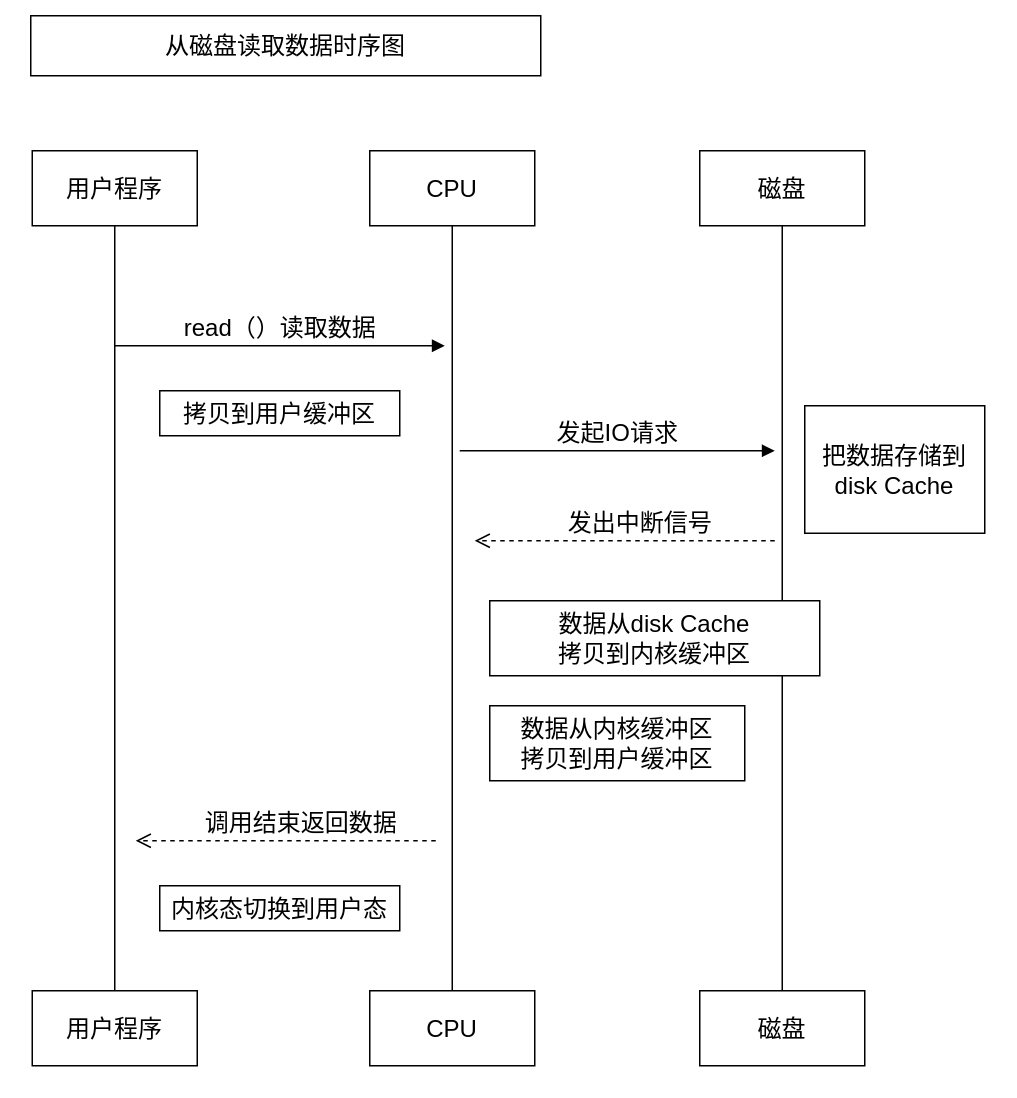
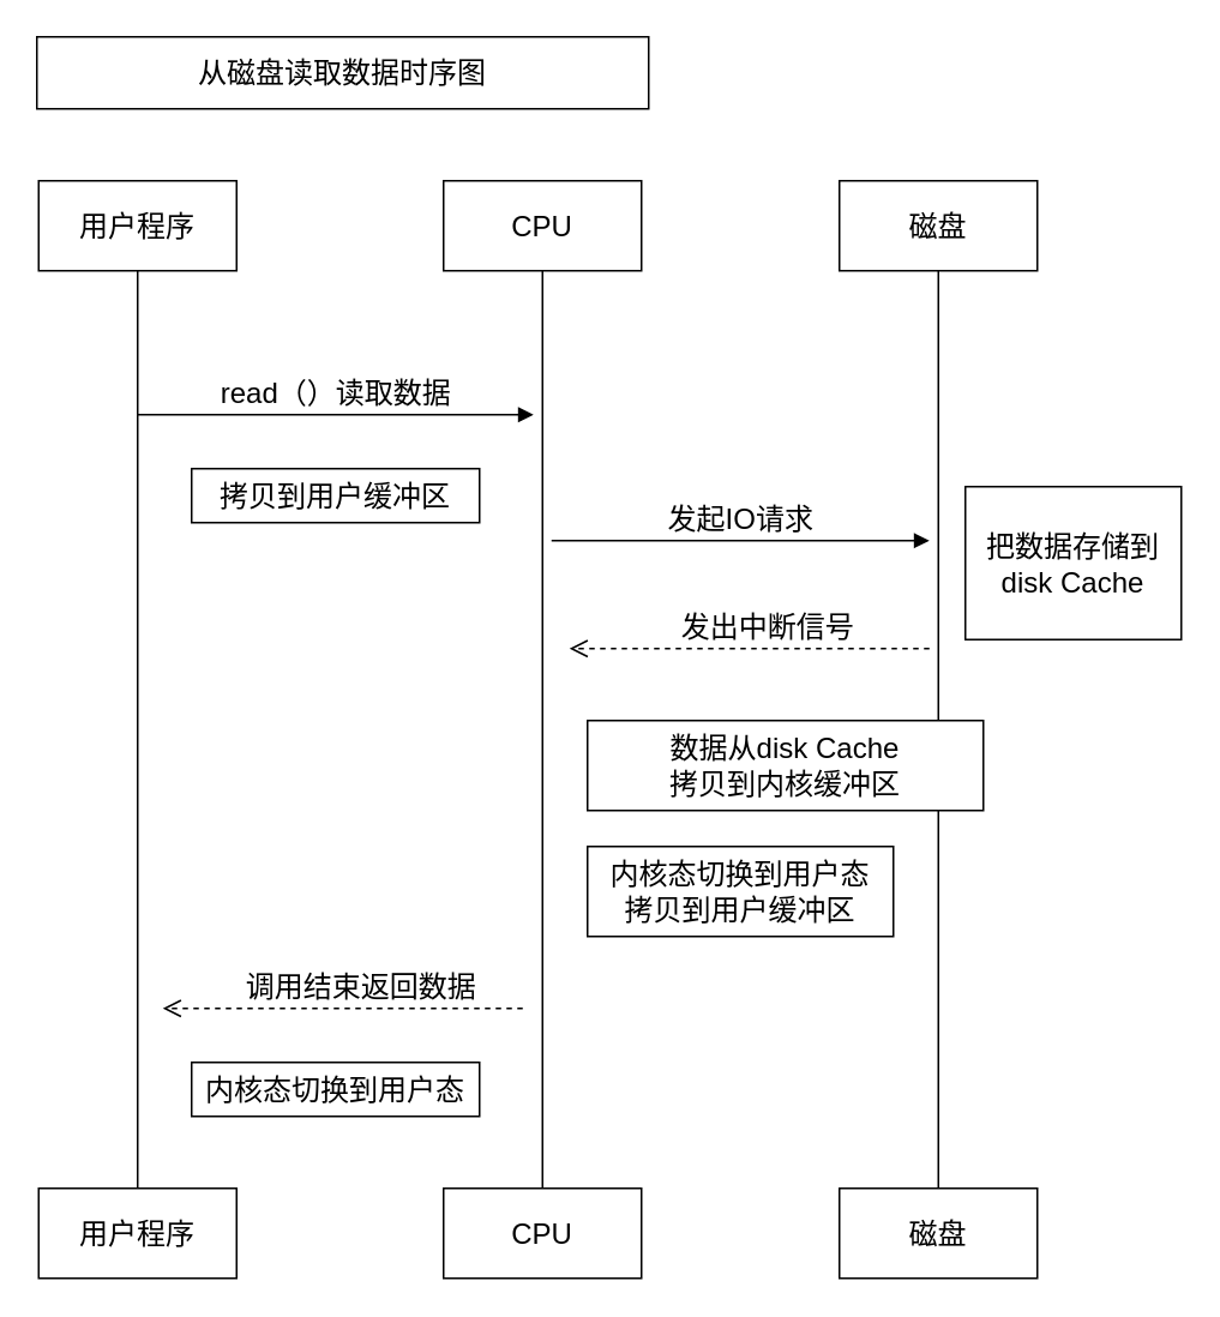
  <mxCell id="0" />
  <mxCell id="1" parent="0" />
  <mxCell id="2" value="用户程序" style="html=1;whiteSpace=wrap;fontSize=16;" vertex="1" parent="1"><mxGeometry x="21" y="100" width="110" height="50" as="geometry" /></mxCell>
  <mxCell id="3" value="" style="endArrow=none;html=1;rounded=0;entryX=0.5;entryY=1;entryDx=0;entryDy=0;fontSize=16;" edge="1" parent="1" target="2"><mxGeometry width="50" height="50" relative="1" as="geometry"><mxPoint x="76" y="660" as="sourcePoint" /><mxPoint x="116" y="180" as="targetPoint" /></mxGeometry></mxCell>
  <mxCell id="4" value="用户程序" style="html=1;whiteSpace=wrap;fontSize=16;" vertex="1" parent="1"><mxGeometry x="21" y="660" width="110" height="50" as="geometry" /></mxCell>
  <mxCell id="5" value="CPU" style="html=1;whiteSpace=wrap;fontSize=16;" vertex="1" parent="1"><mxGeometry x="246" y="100" width="110" height="50" as="geometry" /></mxCell>
  <mxCell id="6" value="" style="endArrow=none;html=1;rounded=0;entryX=0.5;entryY=1;entryDx=0;entryDy=0;fontSize=16;" edge="1" parent="1" target="5"><mxGeometry width="50" height="50" relative="1" as="geometry"><mxPoint x="301" y="660" as="sourcePoint" /><mxPoint x="341" y="180" as="targetPoint" /></mxGeometry></mxCell>
  <mxCell id="7" value="CPU" style="html=1;whiteSpace=wrap;fontSize=16;" vertex="1" parent="1"><mxGeometry x="246" y="660" width="110" height="50" as="geometry" /></mxCell>
  <mxCell id="8" value="磁盘" style="html=1;whiteSpace=wrap;fontSize=16;" vertex="1" parent="1"><mxGeometry x="466" y="100" width="110" height="50" as="geometry" /></mxCell>
  <mxCell id="9" value="" style="endArrow=none;html=1;rounded=0;entryX=0.5;entryY=1;entryDx=0;entryDy=0;fontSize=16;" edge="1" parent="1" target="8"><mxGeometry width="50" height="50" relative="1" as="geometry"><mxPoint x="521" y="660" as="sourcePoint" /><mxPoint x="561" y="180" as="targetPoint" /></mxGeometry></mxCell>
  <mxCell id="10" value="磁盘" style="html=1;whiteSpace=wrap;fontSize=16;" vertex="1" parent="1"><mxGeometry x="466" y="660" width="110" height="50" as="geometry" /></mxCell>
  <mxCell id="11" value="read（）读取数据" style="html=1;verticalAlign=bottom;endArrow=block;curved=0;rounded=0;fontSize=16;" edge="1" parent="1"><mxGeometry width="80" relative="1" as="geometry"><mxPoint x="76" y="230" as="sourcePoint" /><mxPoint x="296" y="230" as="targetPoint" /></mxGeometry></mxCell>
  <mxCell id="12" value="拷贝到用户缓冲区" style="rounded=0;whiteSpace=wrap;html=1;fontSize=16;" vertex="1" parent="1"><mxGeometry x="106" y="260" width="160" height="30" as="geometry" /></mxCell>
  <mxCell id="13" value="发起IO请求" style="html=1;verticalAlign=bottom;endArrow=block;curved=0;rounded=0;fontSize=16;" edge="1" parent="1"><mxGeometry width="80" relative="1" as="geometry"><mxPoint x="306" y="300" as="sourcePoint" /><mxPoint x="516" y="300" as="targetPoint" /></mxGeometry></mxCell>
- <mxCell id="14" value="从磁盘读取数据时序图" style="rounded=0;whiteSpace=wrap;html=1;fontSize=16;" vertex="1" parent="1"><mxGeometry x="20" y="10" width="340" height="40" as="geometry" /></mxCell>
+ <mxCell id="14" value="从磁盘读取数据时序图" style="rounded=0;whiteSpace=wrap;html=1;fontSize=16;" vertex="1" parent="1"><mxGeometry x="20" width="340" height="40" as="geometry" y="20" /></mxCell>
  <mxCell id="15" value="把数据存储到&lt;div&gt;disk Cache&lt;/div&gt;" style="rounded=0;whiteSpace=wrap;html=1;fontSize=16;" vertex="1" parent="1"><mxGeometry x="536" y="270" width="120" height="85" as="geometry" /></mxCell>
  <mxCell id="16" value="发出中断信号" style="html=1;verticalAlign=bottom;endArrow=open;dashed=1;endSize=8;curved=0;rounded=0;fontSize=16;" edge="1" parent="1"><mxGeometry x="-0.1" relative="1" as="geometry"><mxPoint x="516" y="360" as="sourcePoint" /><mxPoint x="316" y="360" as="targetPoint" /><mxPoint as="offset" /></mxGeometry></mxCell>
  <mxCell id="17" value="数据从disk Cache&lt;div&gt;拷贝到内核缓冲区&lt;/div&gt;" style="rounded=0;whiteSpace=wrap;html=1;fontSize=16;" vertex="1" parent="1"><mxGeometry x="326" y="400" width="220" height="50" as="geometry" /></mxCell>
- <mxCell id="18" value="数据从内核缓冲区&lt;div&gt;拷贝到用户缓冲区&lt;/div&gt;" style="rounded=0;whiteSpace=wrap;html=1;fontSize=16;" vertex="1" parent="1"><mxGeometry x="326" y="470" width="170" height="50" as="geometry" /></mxCell>
+ <mxCell id="18" value="内核态切换到用户态&lt;div&gt;拷贝到用户缓冲区&lt;/div&gt;" style="rounded=0;whiteSpace=wrap;html=1;fontSize=16;" vertex="1" parent="1"><mxGeometry x="326" y="470" width="170" height="50" as="geometry" /></mxCell>
  <mxCell id="19" value="调用结束返回数据" style="html=1;verticalAlign=bottom;endArrow=open;dashed=1;endSize=8;curved=0;rounded=0;fontSize=16;" edge="1" parent="1"><mxGeometry x="-0.1" relative="1" as="geometry"><mxPoint x="290" y="560" as="sourcePoint" /><mxPoint x="90" y="560" as="targetPoint" /><mxPoint as="offset" /></mxGeometry></mxCell>
  <mxCell id="20" value="内核态切换到用户态" style="rounded=0;whiteSpace=wrap;html=1;fontSize=16;" vertex="1" parent="1"><mxGeometry x="106" y="590" width="160" height="30" as="geometry" /></mxCell>
